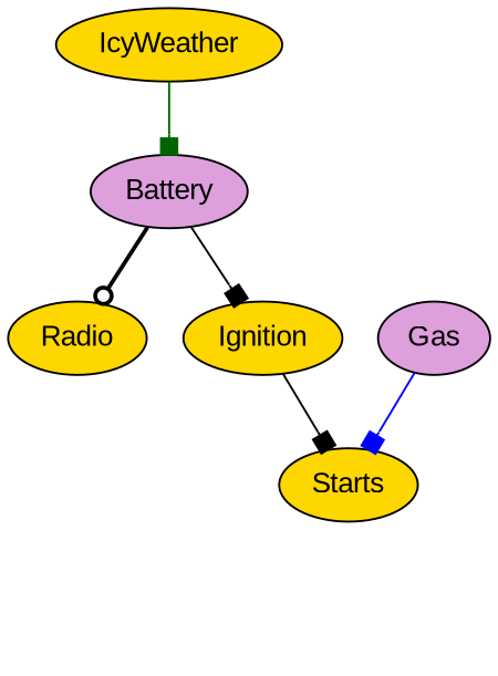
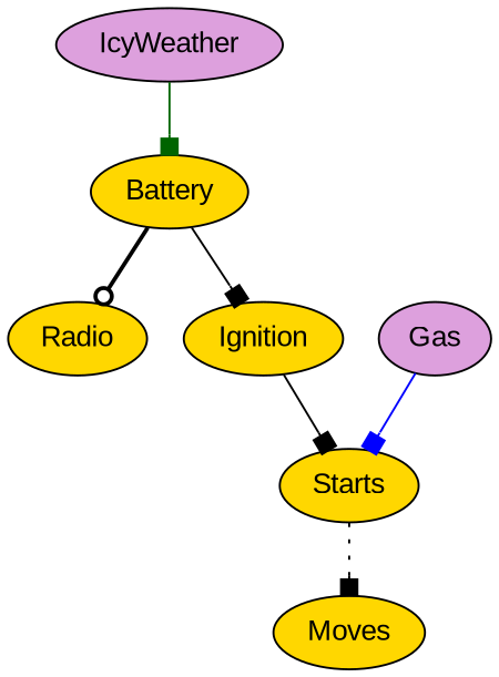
  digraph {
    fontname="Liberation Sans"
    node [fillcolor=gold fontname="Liberation Sans" style=filled]
    edge [arrowhead=box color=black fontname="Liberation Sans" style=solid]
-   IcyWeather
-   Battery [fillcolor=plum]
+   IcyWeather [fillcolor=plum]
+   Battery
    Radio
    Ignition
    Starts
+   Moves
    Gas [fillcolor=plum]
    IcyWeather -> Battery [color=darkgreen]
    Battery -> Radio [arrowhead=odot style=bold]
    Battery -> Ignition
    Ignition -> Starts
+   Starts -> Moves [style=dotted]
    Gas -> Starts [color=blue]
  }
